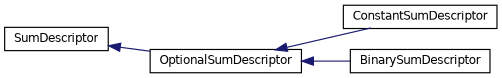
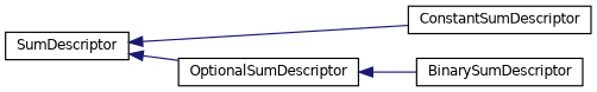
  digraph {
    rankdir=LR
    node [color=black fillcolor=white fontname=Helvetica fontsize=10 shape=record style=filled]
    edge [color=midnightblue dir=back fontname=Helvetica fontsize=10 labelfontname=Helvetica labelfontsize=10 style=solid]
    n1 [height=0.2 label=SumDescriptor width=0.4]
    n2 [height=0.2 label=ConstantSumDescriptor width=0.4]
    n3 [height=0.2 label=OptionalSumDescriptor width=0.4]
    n4 [height=0.2 label=BinarySumDescriptor width=0.4]
-   n3 -> n2
+   n1 -> n2
    n1 -> n3
    n3 -> n4
  }
